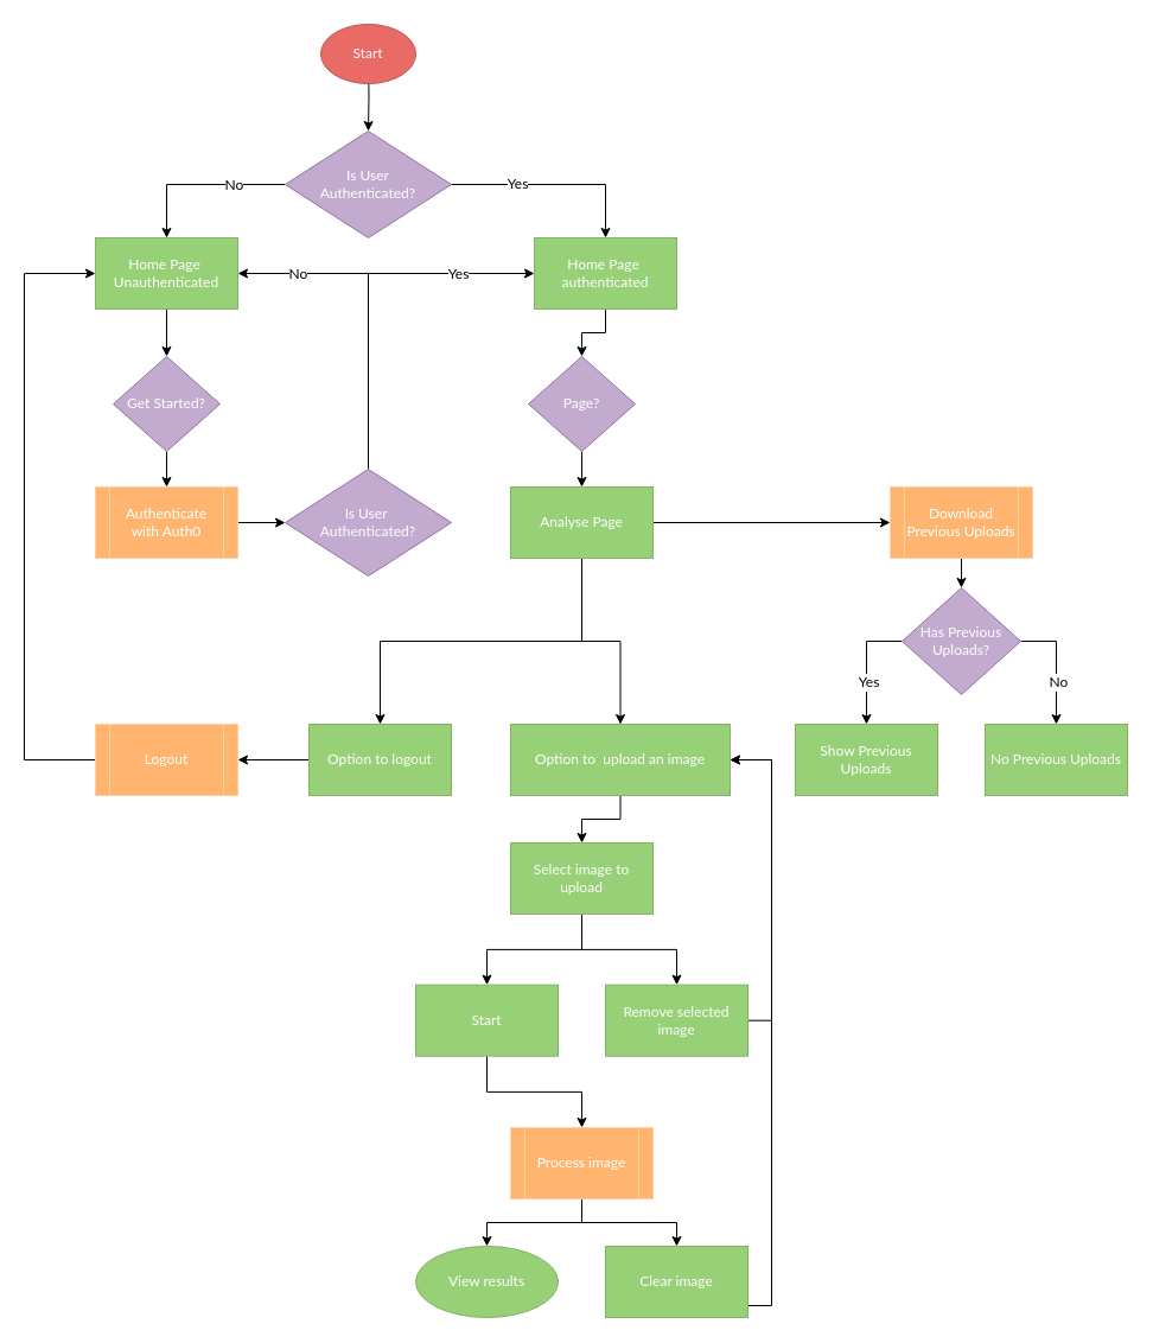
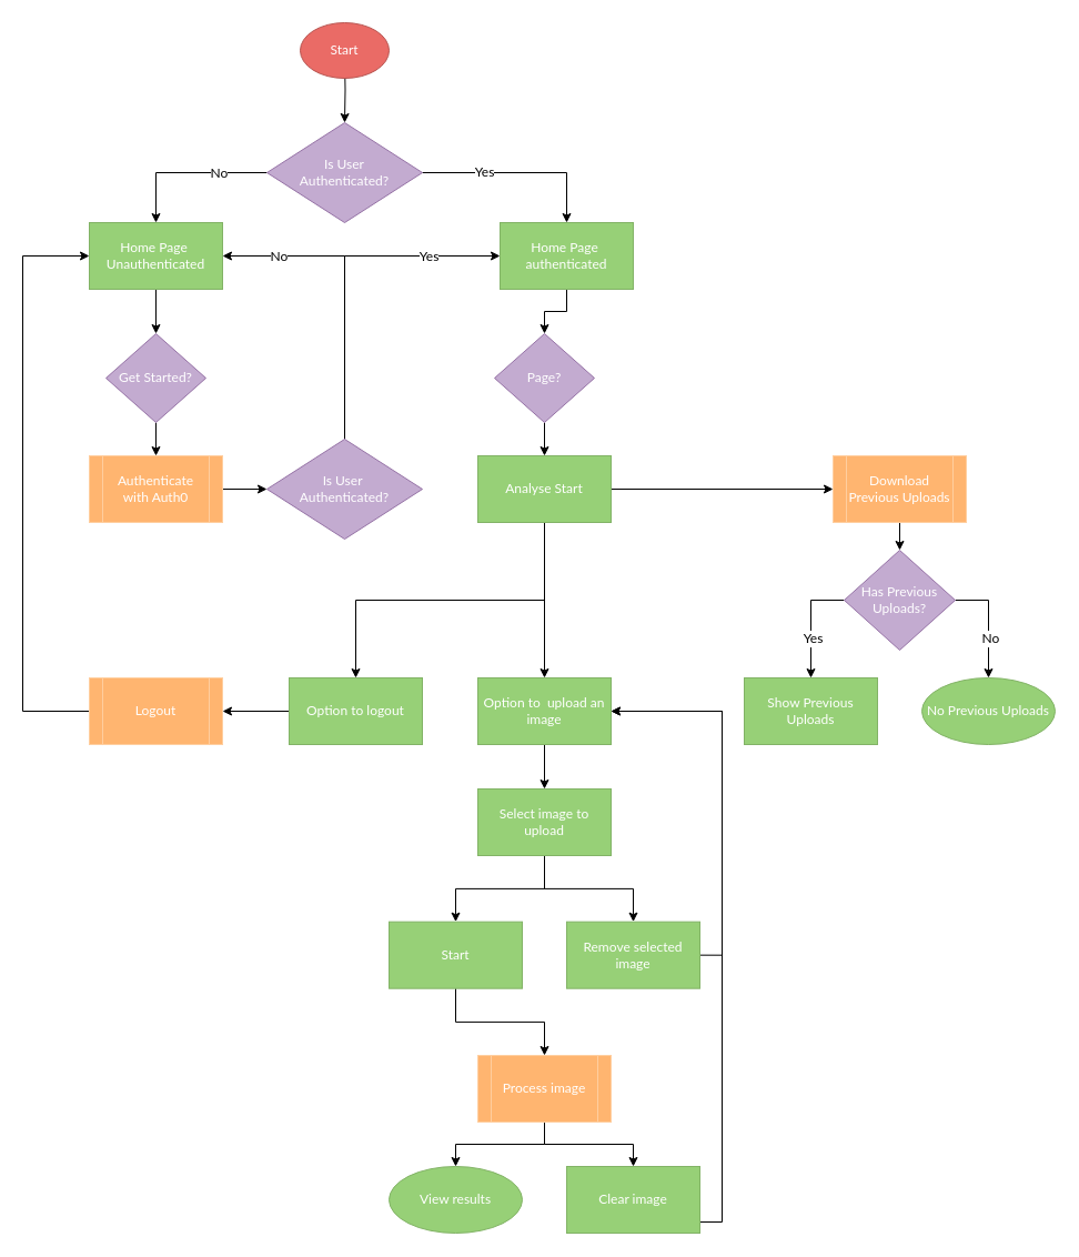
  <mxCell id="0" />
  <mxCell id="1" parent="0" />
  <mxCell id="2" style="edgeStyle=orthogonalEdgeStyle;rounded=0;orthogonalLoop=1;jettySize=auto;html=1;exitX=0.5;exitY=1;exitDx=0;exitDy=0;fontFamily=Lato;fontColor=#FFFFFF;" parent="1" target="9" edge="1"><mxGeometry relative="1" as="geometry"><mxPoint x="310" y="50" as="sourcePoint" /></mxGeometry></mxCell>
  <mxCell id="3" style="edgeStyle=orthogonalEdgeStyle;rounded=0;orthogonalLoop=1;jettySize=auto;html=1;exitX=0.5;exitY=1;exitDx=0;exitDy=0;entryX=0.5;entryY=0;entryDx=0;entryDy=0;fontFamily=Lato;fontColor=#FFFFFF;" parent="1" source="4" target="19" edge="1"><mxGeometry relative="1" as="geometry" /></mxCell>
  <mxCell id="4" value="Home Page&amp;nbsp;&lt;br&gt;Unauthenticated" style="rounded=0;whiteSpace=wrap;html=1;fillColor=#97D077;fontFamily=Lato;strokeColor=#82b366;fontColor=#FFFFFF;" parent="1" vertex="1"><mxGeometry x="80" y="200" width="120" height="60" as="geometry" /></mxCell>
  <mxCell id="5" style="edgeStyle=orthogonalEdgeStyle;rounded=0;orthogonalLoop=1;jettySize=auto;html=1;exitX=0;exitY=0.5;exitDx=0;exitDy=0;entryX=0.5;entryY=0;entryDx=0;entryDy=0;fontFamily=Lato;fontColor=#FFFFFF;" parent="1" source="9" target="4" edge="1"><mxGeometry relative="1" as="geometry" /></mxCell>
  <mxCell id="6" value="&lt;font color=&quot;#000000&quot;&gt;No&lt;/font&gt;" style="text;html=1;align=center;verticalAlign=middle;resizable=0;points=[];;labelBackgroundColor=#ffffff;fontFamily=Lato;fontColor=#FFFFFF;" parent="5" vertex="1" connectable="0"><mxGeometry x="-0.394" relative="1" as="geometry"><mxPoint as="offset" /></mxGeometry></mxCell>
  <mxCell id="7" style="edgeStyle=orthogonalEdgeStyle;rounded=0;orthogonalLoop=1;jettySize=auto;html=1;exitX=1;exitY=0.5;exitDx=0;exitDy=0;entryX=0.5;entryY=0;entryDx=0;entryDy=0;fontFamily=Lato;fontColor=#FFFFFF;" parent="1" source="9" target="11" edge="1"><mxGeometry relative="1" as="geometry" /></mxCell>
  <mxCell id="8" value="&lt;font color=&quot;#000000&quot;&gt;Yes&lt;/font&gt;" style="text;html=1;align=center;verticalAlign=middle;resizable=0;points=[];;labelBackgroundColor=#ffffff;fontFamily=Lato;fontColor=#FFFFFF;" parent="7" vertex="1" connectable="0"><mxGeometry x="-0.371" y="1" relative="1" as="geometry"><mxPoint as="offset" /></mxGeometry></mxCell>
  <mxCell id="9" value="Is User&lt;br&gt;Authenticated?" style="rhombus;fillColor=#C3ABD0;fontFamily=Lato;strokeColor=#9673a6;fontColor=#FFFFFF;horizontal=1;verticalAlign=middle;whiteSpace=wrap;html=1;" parent="1" vertex="1"><mxGeometry x="240" y="110" width="140" height="90" as="geometry" /></mxCell>
  <mxCell id="10" style="edgeStyle=orthogonalEdgeStyle;rounded=0;orthogonalLoop=1;jettySize=auto;html=1;exitX=0.5;exitY=1;exitDx=0;exitDy=0;entryX=0.5;entryY=0;entryDx=0;entryDy=0;fontFamily=Lato;fontColor=#FFFFFF;" parent="1" source="11" target="17" edge="1"><mxGeometry relative="1" as="geometry" /></mxCell>
  <mxCell id="11" value="Home Page&amp;nbsp;&lt;br&gt;authenticated" style="rounded=0;whiteSpace=wrap;html=1;fillColor=#97D077;fontFamily=Lato;strokeColor=#82b366;fontColor=#FFFFFF;" parent="1" vertex="1"><mxGeometry x="450" y="200" width="120" height="60" as="geometry" /></mxCell>
  <mxCell id="12" style="edgeStyle=orthogonalEdgeStyle;rounded=0;orthogonalLoop=1;jettySize=auto;html=1;exitX=0.5;exitY=1;exitDx=0;exitDy=0;fontFamily=Lato;fontColor=#FFFFFF;" parent="1" source="15" target="33" edge="1"><mxGeometry relative="1" as="geometry" /></mxCell>
  <mxCell id="13" style="edgeStyle=orthogonalEdgeStyle;rounded=0;orthogonalLoop=1;jettySize=auto;html=1;exitX=0.5;exitY=1;exitDx=0;exitDy=0;entryX=0.5;entryY=0;entryDx=0;entryDy=0;fontFamily=Lato;fontColor=#FFFFFF;" parent="1" source="15" target="35" edge="1"><mxGeometry relative="1" as="geometry" /></mxCell>
  <mxCell id="14" style="edgeStyle=orthogonalEdgeStyle;rounded=0;orthogonalLoop=1;jettySize=auto;html=1;exitX=1;exitY=0.5;exitDx=0;exitDy=0;entryX=0;entryY=0.5;entryDx=0;entryDy=0;fontFamily=Lato;fontColor=#FFFFFF;" parent="1" source="15" target="31" edge="1"><mxGeometry relative="1" as="geometry" /></mxCell>
- <mxCell id="15" value="Analyse Page" style="rounded=0;whiteSpace=wrap;html=1;fillColor=#97D077;fontFamily=Lato;strokeColor=#82b366;fontColor=#FFFFFF;" parent="1" vertex="1"><mxGeometry x="430" y="410" width="120" height="60" as="geometry" /></mxCell>
+ <mxCell id="15" value="Analyse Start" style="rounded=0;whiteSpace=wrap;html=1;fillColor=#97D077;fontFamily=Lato;strokeColor=#82b366;fontColor=#FFFFFF;" parent="1" vertex="1"><mxGeometry x="430" y="410" width="120" height="60" as="geometry" /></mxCell>
  <mxCell id="16" style="edgeStyle=orthogonalEdgeStyle;rounded=0;orthogonalLoop=1;jettySize=auto;html=1;exitX=0.5;exitY=1;exitDx=0;exitDy=0;entryX=0.5;entryY=0;entryDx=0;entryDy=0;fontFamily=Lato;fontColor=#FFFFFF;" parent="1" source="17" target="15" edge="1"><mxGeometry relative="1" as="geometry" /></mxCell>
  <mxCell id="17" value="Page?" style="rhombus;fillColor=#C3ABD0;fontFamily=Lato;strokeColor=#9673a6;fontColor=#FFFFFF;horizontal=1;verticalAlign=middle;whiteSpace=wrap;html=1;" parent="1" vertex="1"><mxGeometry x="445" y="300" width="90" height="80" as="geometry" /></mxCell>
  <mxCell id="18" style="edgeStyle=orthogonalEdgeStyle;rounded=0;orthogonalLoop=1;jettySize=auto;html=1;exitX=0.5;exitY=1;exitDx=0;exitDy=0;entryX=0.5;entryY=0;entryDx=0;entryDy=0;fontFamily=Lato;fontColor=#FFFFFF;" parent="1" source="19" target="21" edge="1"><mxGeometry relative="1" as="geometry" /></mxCell>
  <mxCell id="19" value="Get Started?" style="rhombus;fillColor=#C3ABD0;fontFamily=Lato;strokeColor=#9673a6;fontColor=#FFFFFF;horizontal=1;verticalAlign=middle;whiteSpace=wrap;html=1;" parent="1" vertex="1"><mxGeometry x="95" y="300" width="90" height="80" as="geometry" /></mxCell>
  <mxCell id="20" style="edgeStyle=orthogonalEdgeStyle;rounded=0;orthogonalLoop=1;jettySize=auto;html=1;exitX=1;exitY=0.5;exitDx=0;exitDy=0;entryX=0;entryY=0.5;entryDx=0;entryDy=0;fontFamily=Lato;fontColor=#FFFFFF;" parent="1" source="21" target="26" edge="1"><mxGeometry relative="1" as="geometry" /></mxCell>
  <mxCell id="21" value="Authenticate with Auth0" style="shape=process;whiteSpace=wrap;html=1;backgroundOutline=1;fillColor=#FFB570;fontFamily=Lato;strokeColor=#FFCE9F;fontColor=#FFFFFF;" parent="1" vertex="1"><mxGeometry x="80" y="410" width="120" height="60" as="geometry" /></mxCell>
  <mxCell id="22" style="edgeStyle=orthogonalEdgeStyle;rounded=0;orthogonalLoop=1;jettySize=auto;html=1;exitX=0.5;exitY=0;exitDx=0;exitDy=0;entryX=1;entryY=0.5;entryDx=0;entryDy=0;fontFamily=Lato;fontColor=#000000;" parent="1" source="26" target="4" edge="1"><mxGeometry relative="1" as="geometry" /></mxCell>
  <mxCell id="23" value="No" style="text;html=1;align=center;verticalAlign=middle;resizable=0;points=[];;labelBackgroundColor=#ffffff;fontFamily=Lato;fontColor=#000000;" parent="22" vertex="1" connectable="0"><mxGeometry x="-0.608" relative="1" as="geometry"><mxPoint x="-60" y="-111" as="offset" /></mxGeometry></mxCell>
  <mxCell id="24" style="edgeStyle=orthogonalEdgeStyle;rounded=0;orthogonalLoop=1;jettySize=auto;html=1;exitX=0.5;exitY=0;exitDx=0;exitDy=0;entryX=0;entryY=0.5;entryDx=0;entryDy=0;fontFamily=Lato;fontColor=#000000;" parent="1" source="26" target="11" edge="1"><mxGeometry relative="1" as="geometry" /></mxCell>
  <mxCell id="25" value="Yes" style="text;html=1;align=center;verticalAlign=middle;resizable=0;points=[];;labelBackgroundColor=#ffffff;fontFamily=Lato;fontColor=#000000;" parent="24" vertex="1" connectable="0"><mxGeometry x="0.572" y="-1" relative="1" as="geometry"><mxPoint y="-1" as="offset" /></mxGeometry></mxCell>
  <mxCell id="26" value="Is User&amp;nbsp;&lt;br&gt;Authenticated?" style="rhombus;fillColor=#C3ABD0;fontFamily=Lato;strokeColor=#9673a6;fontColor=#FFFFFF;horizontal=1;verticalAlign=middle;whiteSpace=wrap;html=1;" parent="1" vertex="1"><mxGeometry x="240" y="395" width="140" height="90" as="geometry" /></mxCell>
  <mxCell id="27" value="Start" style="strokeWidth=1;html=1;shape=mxgraph.flowchart.start_1;whiteSpace=wrap;fillColor=#EA6B66;fontFamily=Lato;strokeColor=#b85450;fontColor=#FFFFFF;" parent="1" vertex="1"><mxGeometry x="270" y="20" width="80" height="50" as="geometry" /></mxCell>
  <mxCell id="28" style="edgeStyle=orthogonalEdgeStyle;rounded=0;orthogonalLoop=1;jettySize=auto;html=1;exitX=0;exitY=0.5;exitDx=0;exitDy=0;fontFamily=Lato;fontColor=#FFFFFF;entryX=0;entryY=0.5;entryDx=0;entryDy=0;" parent="1" source="29" target="4" edge="1"><mxGeometry relative="1" as="geometry"><mxPoint x="10" y="300" as="targetPoint" /><Array as="points"><mxPoint x="20" y="640" /><mxPoint x="20" y="230" /></Array></mxGeometry></mxCell>
  <mxCell id="29" value="Logout" style="shape=process;whiteSpace=wrap;html=1;backgroundOutline=1;fillColor=#FFB570;fontFamily=Lato;strokeColor=#FFCE9F;fontColor=#FFFFFF;" parent="1" vertex="1"><mxGeometry x="80" y="610" width="120" height="60" as="geometry" /></mxCell>
  <mxCell id="30" style="edgeStyle=orthogonalEdgeStyle;rounded=0;orthogonalLoop=1;jettySize=auto;html=1;exitX=0.5;exitY=1;exitDx=0;exitDy=0;entryX=0.5;entryY=0;entryDx=0;entryDy=0;fontFamily=Lato;fontColor=#FFFFFF;" parent="1" source="31" target="41" edge="1"><mxGeometry relative="1" as="geometry" /></mxCell>
  <mxCell id="31" value="Download Previous Uploads" style="shape=process;whiteSpace=wrap;html=1;backgroundOutline=1;fillColor=#FFB570;fontFamily=Lato;strokeColor=#FFCE9F;fontColor=#FFFFFF;" parent="1" vertex="1"><mxGeometry x="750" y="410" width="120" height="60" as="geometry" /></mxCell>
  <mxCell id="32" style="edgeStyle=orthogonalEdgeStyle;rounded=0;orthogonalLoop=1;jettySize=auto;html=1;exitX=0;exitY=0.5;exitDx=0;exitDy=0;entryX=1;entryY=0.5;entryDx=0;entryDy=0;fontFamily=Lato;fontColor=#FFFFFF;" parent="1" source="33" target="29" edge="1"><mxGeometry relative="1" as="geometry" /></mxCell>
  <mxCell id="33" value="Option to logout" style="rounded=0;whiteSpace=wrap;html=1;fillColor=#97D077;fontFamily=Lato;strokeColor=#82b366;fontColor=#FFFFFF;" parent="1" vertex="1"><mxGeometry x="260" y="610" width="120" height="60" as="geometry" /></mxCell>
  <mxCell id="34" style="edgeStyle=orthogonalEdgeStyle;rounded=0;orthogonalLoop=1;jettySize=auto;html=1;exitX=0.5;exitY=1;exitDx=0;exitDy=0;fontFamily=Lato;fontColor=#FFFFFF;entryX=0.5;entryY=0;entryDx=0;entryDy=0;" parent="1" source="35" target="45" edge="1"><mxGeometry relative="1" as="geometry"><mxPoint x="490" y="700" as="targetPoint" /></mxGeometry></mxCell>
- <mxCell id="35" value="Option to&amp;nbsp; upload an image" style="rounded=0;whiteSpace=wrap;html=1;fillColor=#97D077;fontFamily=Lato;strokeColor=#82b366;fontColor=#FFFFFF;" parent="1" vertex="1"><mxGeometry x="430" y="610" width="185" height="60" as="geometry" /></mxCell>
+ <mxCell id="35" value="Option to&amp;nbsp; upload an image" style="rounded=0;whiteSpace=wrap;html=1;fillColor=#97D077;fontFamily=Lato;strokeColor=#82b366;fontColor=#FFFFFF;" parent="1" vertex="1"><mxGeometry x="430" y="610" width="120" height="60" as="geometry" /></mxCell>
  <mxCell id="36" value="Show Previous Uploads" style="rounded=0;whiteSpace=wrap;html=1;fillColor=#97D077;fontFamily=Lato;strokeColor=#82b366;fontColor=#FFFFFF;" parent="1" vertex="1"><mxGeometry x="670" y="610" width="120" height="60" as="geometry" /></mxCell>
  <mxCell id="37" style="edgeStyle=orthogonalEdgeStyle;rounded=0;orthogonalLoop=1;jettySize=auto;html=1;exitX=0;exitY=0.5;exitDx=0;exitDy=0;entryX=0.5;entryY=0;entryDx=0;entryDy=0;fontFamily=Lato;fontColor=#000000;" parent="1" source="41" target="36" edge="1"><mxGeometry relative="1" as="geometry" /></mxCell>
  <mxCell id="38" value="&lt;font color=&quot;#000000&quot;&gt;Yes&lt;/font&gt;" style="text;html=1;align=center;verticalAlign=middle;resizable=0;points=[];;labelBackgroundColor=#ffffff;fontFamily=Lato;fontColor=#FFFFFF;" parent="37" vertex="1" connectable="0"><mxGeometry x="0.289" y="1" relative="1" as="geometry"><mxPoint as="offset" /></mxGeometry></mxCell>
  <mxCell id="39" style="edgeStyle=orthogonalEdgeStyle;rounded=0;orthogonalLoop=1;jettySize=auto;html=1;exitX=1;exitY=0.5;exitDx=0;exitDy=0;entryX=0.5;entryY=0;entryDx=0;entryDy=0;fontFamily=Lato;fontColor=#000000;" parent="1" source="41" target="42" edge="1"><mxGeometry relative="1" as="geometry" /></mxCell>
  <mxCell id="40" value="No" style="text;html=1;align=center;verticalAlign=middle;resizable=0;points=[];;labelBackgroundColor=#ffffff;fontFamily=Lato;fontColor=#000000;" parent="39" vertex="1" connectable="0"><mxGeometry x="0.378" y="1" relative="1" as="geometry"><mxPoint y="-5" as="offset" /></mxGeometry></mxCell>
  <mxCell id="41" value="Has Previous Uploads?" style="rhombus;fillColor=#C3ABD0;fontFamily=Lato;strokeColor=#9673a6;fontColor=#FFFFFF;horizontal=1;verticalAlign=middle;whiteSpace=wrap;html=1;" parent="1" vertex="1"><mxGeometry x="760" y="495" width="100" height="90" as="geometry" /></mxCell>
- <mxCell id="42" value="No Previous Uploads" style="rounded=0;whiteSpace=wrap;html=1;fillColor=#97D077;fontFamily=Lato;strokeColor=#82b366;fontColor=#FFFFFF;" parent="1" vertex="1"><mxGeometry x="830" y="610" width="120" height="60" as="geometry" /></mxCell>
+ <mxCell id="42" value="No Previous Uploads" style="ellipse;whiteSpace=wrap;html=1;fillColor=#97D077;fontFamily=Lato;strokeColor=#82b366;fontColor=#FFFFFF;" parent="1" vertex="1"><mxGeometry x="830" y="610" width="120" height="60" as="geometry" /></mxCell>
  <mxCell id="43" style="edgeStyle=orthogonalEdgeStyle;rounded=0;orthogonalLoop=1;jettySize=auto;html=1;exitX=0.5;exitY=1;exitDx=0;exitDy=0;entryX=0.5;entryY=0;entryDx=0;entryDy=0;fontFamily=Lato;fontColor=#000000;" parent="1" source="45" target="52" edge="1"><mxGeometry relative="1" as="geometry" /></mxCell>
  <mxCell id="44" style="edgeStyle=orthogonalEdgeStyle;rounded=0;orthogonalLoop=1;jettySize=auto;html=1;exitX=0.5;exitY=1;exitDx=0;exitDy=0;fontFamily=Lato;fontColor=#000000;entryX=0.5;entryY=0;entryDx=0;entryDy=0;" parent="1" source="45" target="50" edge="1"><mxGeometry relative="1" as="geometry" /></mxCell>
  <mxCell id="45" value="Select image to upload" style="rounded=0;whiteSpace=wrap;html=1;fillColor=#97D077;fontFamily=Lato;strokeColor=#82b366;fontColor=#FFFFFF;" parent="1" vertex="1"><mxGeometry x="430" y="710" width="120" height="60" as="geometry" /></mxCell>
  <mxCell id="46" style="edgeStyle=orthogonalEdgeStyle;rounded=0;orthogonalLoop=1;jettySize=auto;html=1;exitX=0.5;exitY=1;exitDx=0;exitDy=0;fontFamily=Lato;fontColor=#000000;" parent="1" source="48" target="53" edge="1"><mxGeometry relative="1" as="geometry" /></mxCell>
  <mxCell id="47" style="edgeStyle=orthogonalEdgeStyle;rounded=0;orthogonalLoop=1;jettySize=auto;html=1;exitX=0.5;exitY=1;exitDx=0;exitDy=0;entryX=0.5;entryY=0;entryDx=0;entryDy=0;fontFamily=Lato;fontColor=#000000;" parent="1" source="48" target="55" edge="1"><mxGeometry relative="1" as="geometry" /></mxCell>
  <mxCell id="48" value="Process image" style="shape=process;whiteSpace=wrap;html=1;backgroundOutline=1;fillColor=#FFB570;fontFamily=Lato;strokeColor=#FFCE9F;fontColor=#FFFFFF;" parent="1" vertex="1"><mxGeometry x="430" y="950" width="120" height="60" as="geometry" /></mxCell>
  <mxCell id="49" style="edgeStyle=orthogonalEdgeStyle;rounded=0;orthogonalLoop=1;jettySize=auto;html=1;exitX=1;exitY=0.5;exitDx=0;exitDy=0;entryX=1;entryY=0.5;entryDx=0;entryDy=0;fontFamily=Lato;fontColor=#000000;" parent="1" source="50" target="35" edge="1"><mxGeometry relative="1" as="geometry"><Array as="points"><mxPoint x="650" y="860" /><mxPoint x="650" y="640" /></Array></mxGeometry></mxCell>
  <mxCell id="50" value="Remove selected image" style="rounded=0;whiteSpace=wrap;html=1;fillColor=#97D077;fontFamily=Lato;strokeColor=#82b366;fontColor=#FFFFFF;" parent="1" vertex="1"><mxGeometry x="510" y="829.67" width="120" height="60" as="geometry" /></mxCell>
  <mxCell id="51" style="edgeStyle=orthogonalEdgeStyle;rounded=0;orthogonalLoop=1;jettySize=auto;html=1;exitX=0.5;exitY=1;exitDx=0;exitDy=0;entryX=0.5;entryY=0;entryDx=0;entryDy=0;fontFamily=Lato;fontColor=#000000;" parent="1" source="52" target="48" edge="1"><mxGeometry relative="1" as="geometry" /></mxCell>
  <mxCell id="52" value="Start" style="rounded=0;whiteSpace=wrap;html=1;fillColor=#97D077;fontFamily=Lato;strokeColor=#82b366;fontColor=#FFFFFF;" parent="1" vertex="1"><mxGeometry x="350" y="829.67" width="120" height="60" as="geometry" /></mxCell>
  <mxCell id="53" value="View results" style="ellipse;whiteSpace=wrap;html=1;fillColor=#97D077;fontFamily=Lato;strokeColor=#82b366;fontColor=#FFFFFF;" parent="1" vertex="1"><mxGeometry x="350" y="1050" width="120" height="60" as="geometry" /></mxCell>
  <mxCell id="54" style="edgeStyle=orthogonalEdgeStyle;rounded=0;orthogonalLoop=1;jettySize=auto;html=1;exitX=1;exitY=0.5;exitDx=0;exitDy=0;entryX=1;entryY=0.5;entryDx=0;entryDy=0;fontFamily=Lato;fontColor=#000000;" parent="1" source="55" target="35" edge="1"><mxGeometry relative="1" as="geometry"><Array as="points"><mxPoint x="650" y="1100" /><mxPoint x="650" y="640" /></Array></mxGeometry></mxCell>
  <mxCell id="55" value="Clear image" style="rounded=0;whiteSpace=wrap;html=1;fillColor=#97D077;fontFamily=Lato;strokeColor=#82b366;fontColor=#FFFFFF;" parent="1" vertex="1"><mxGeometry x="510" y="1050" width="120" height="60" as="geometry" /></mxCell>
